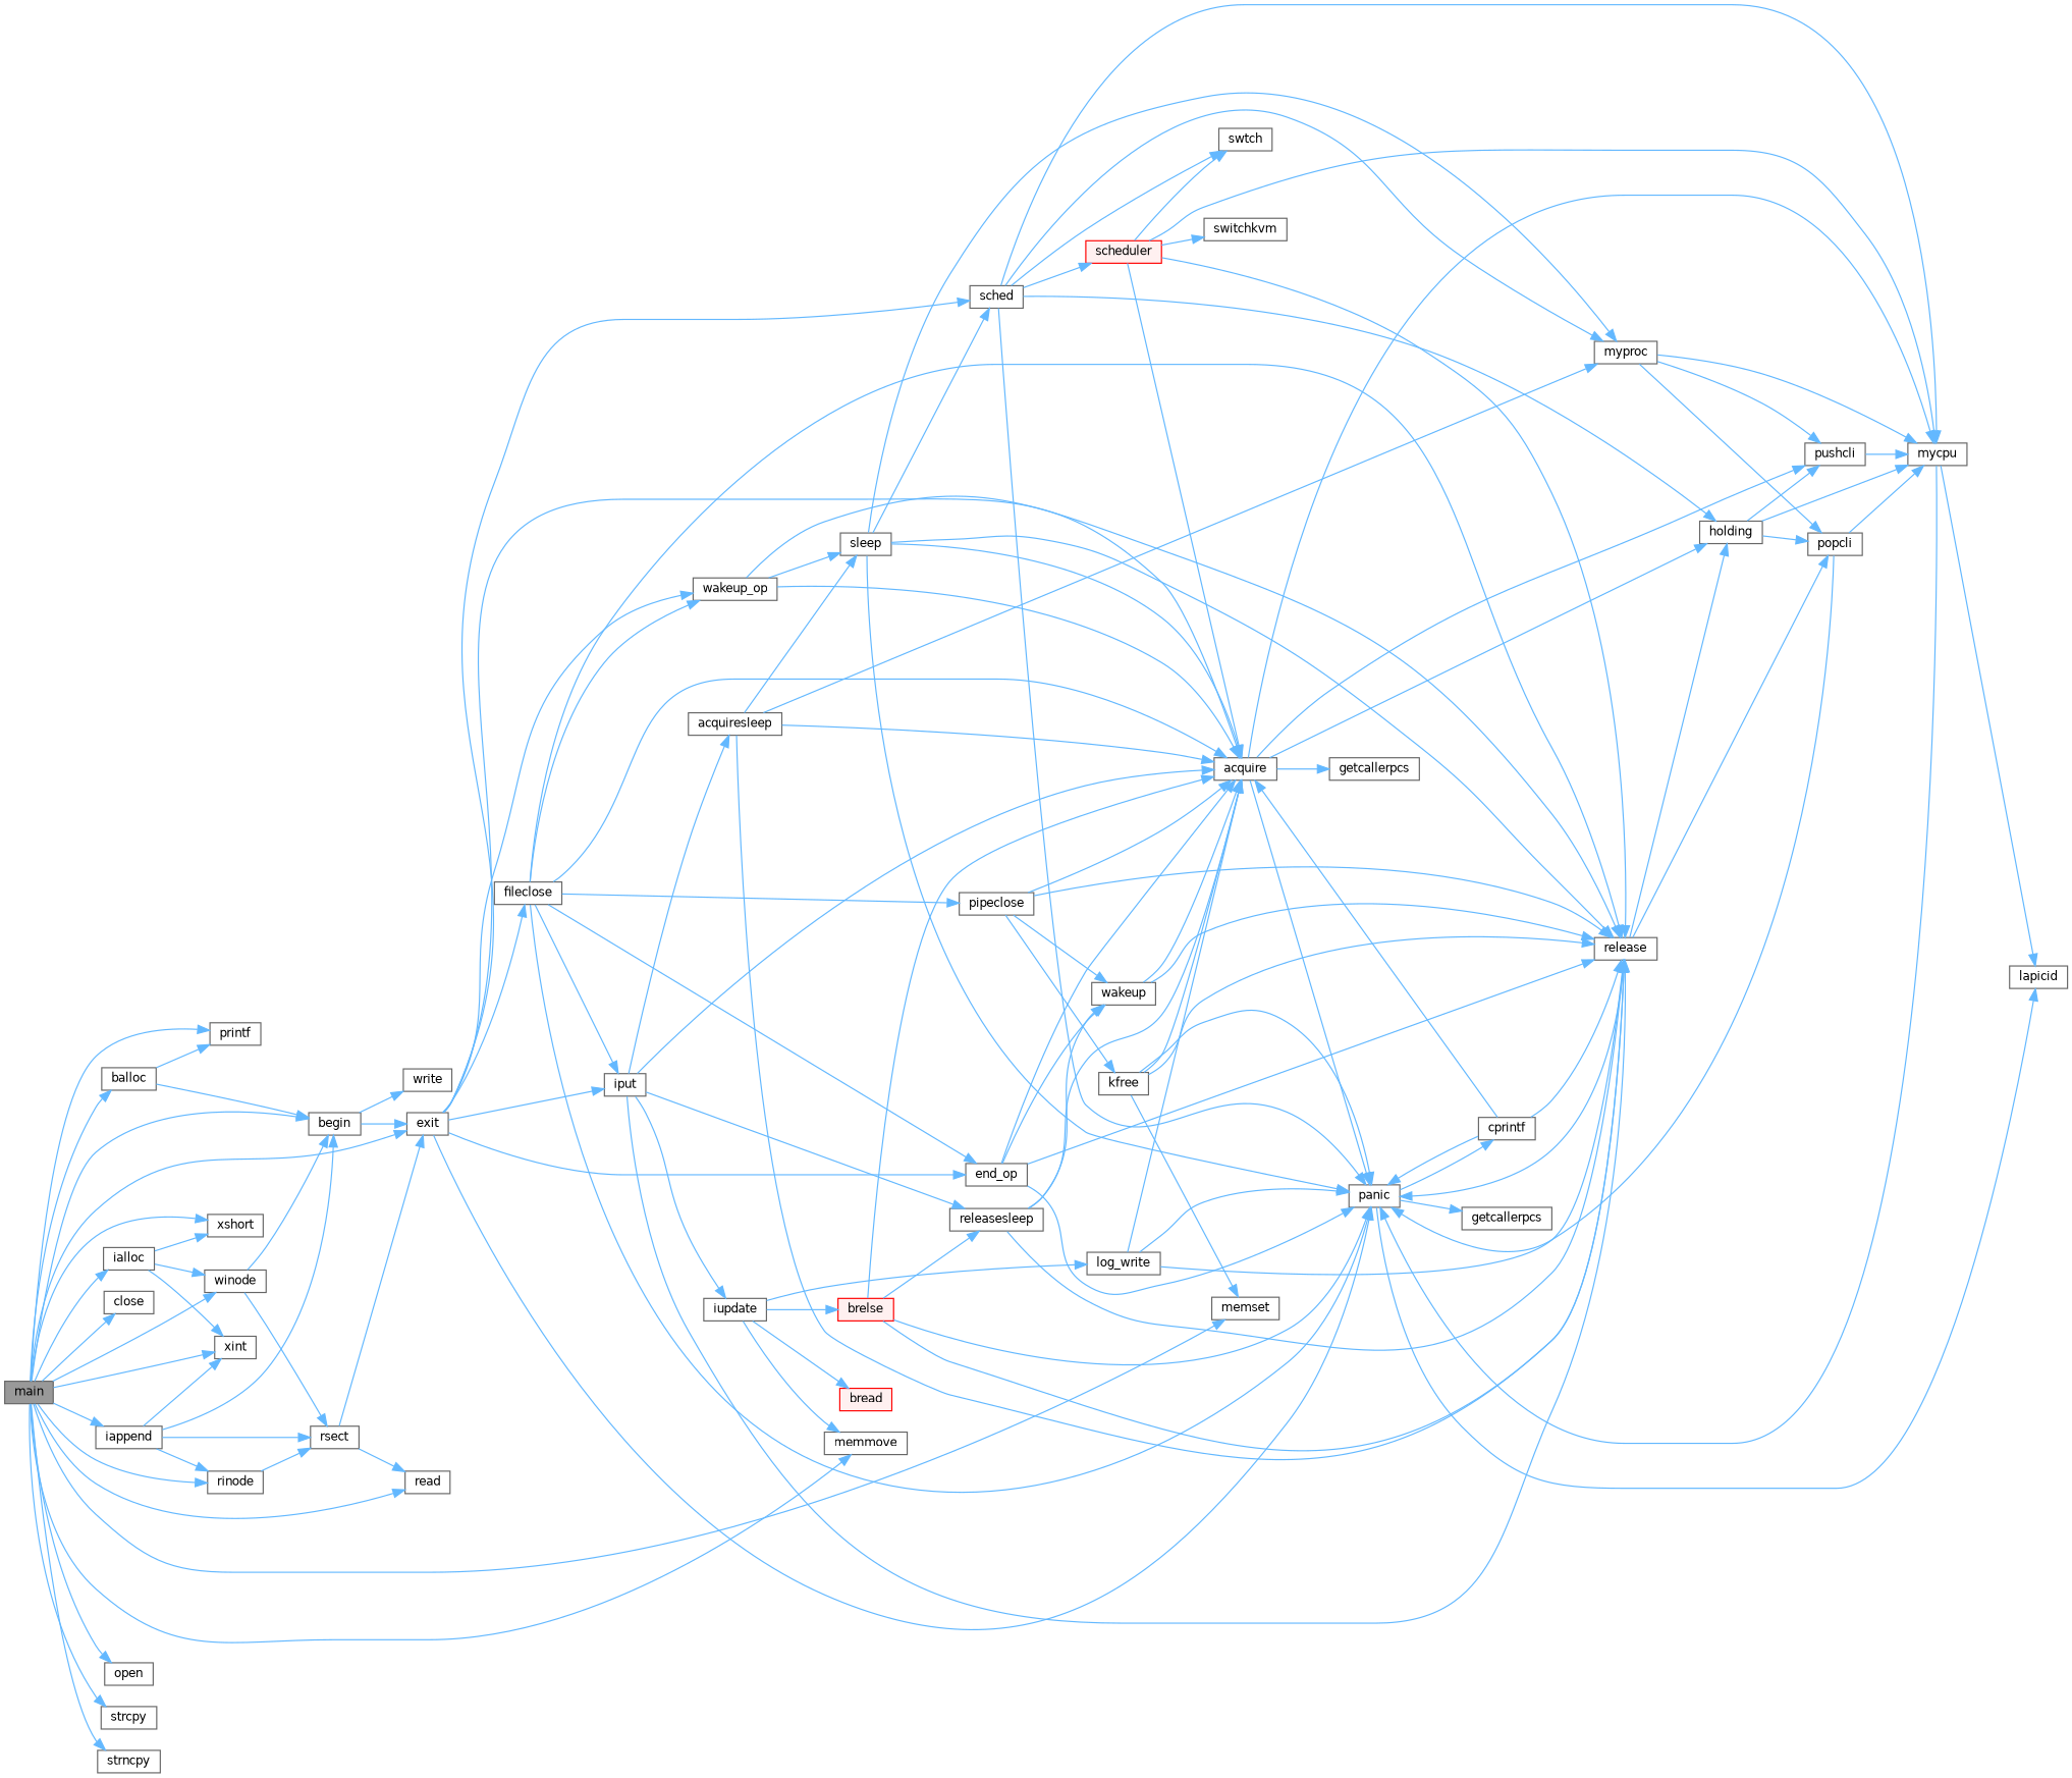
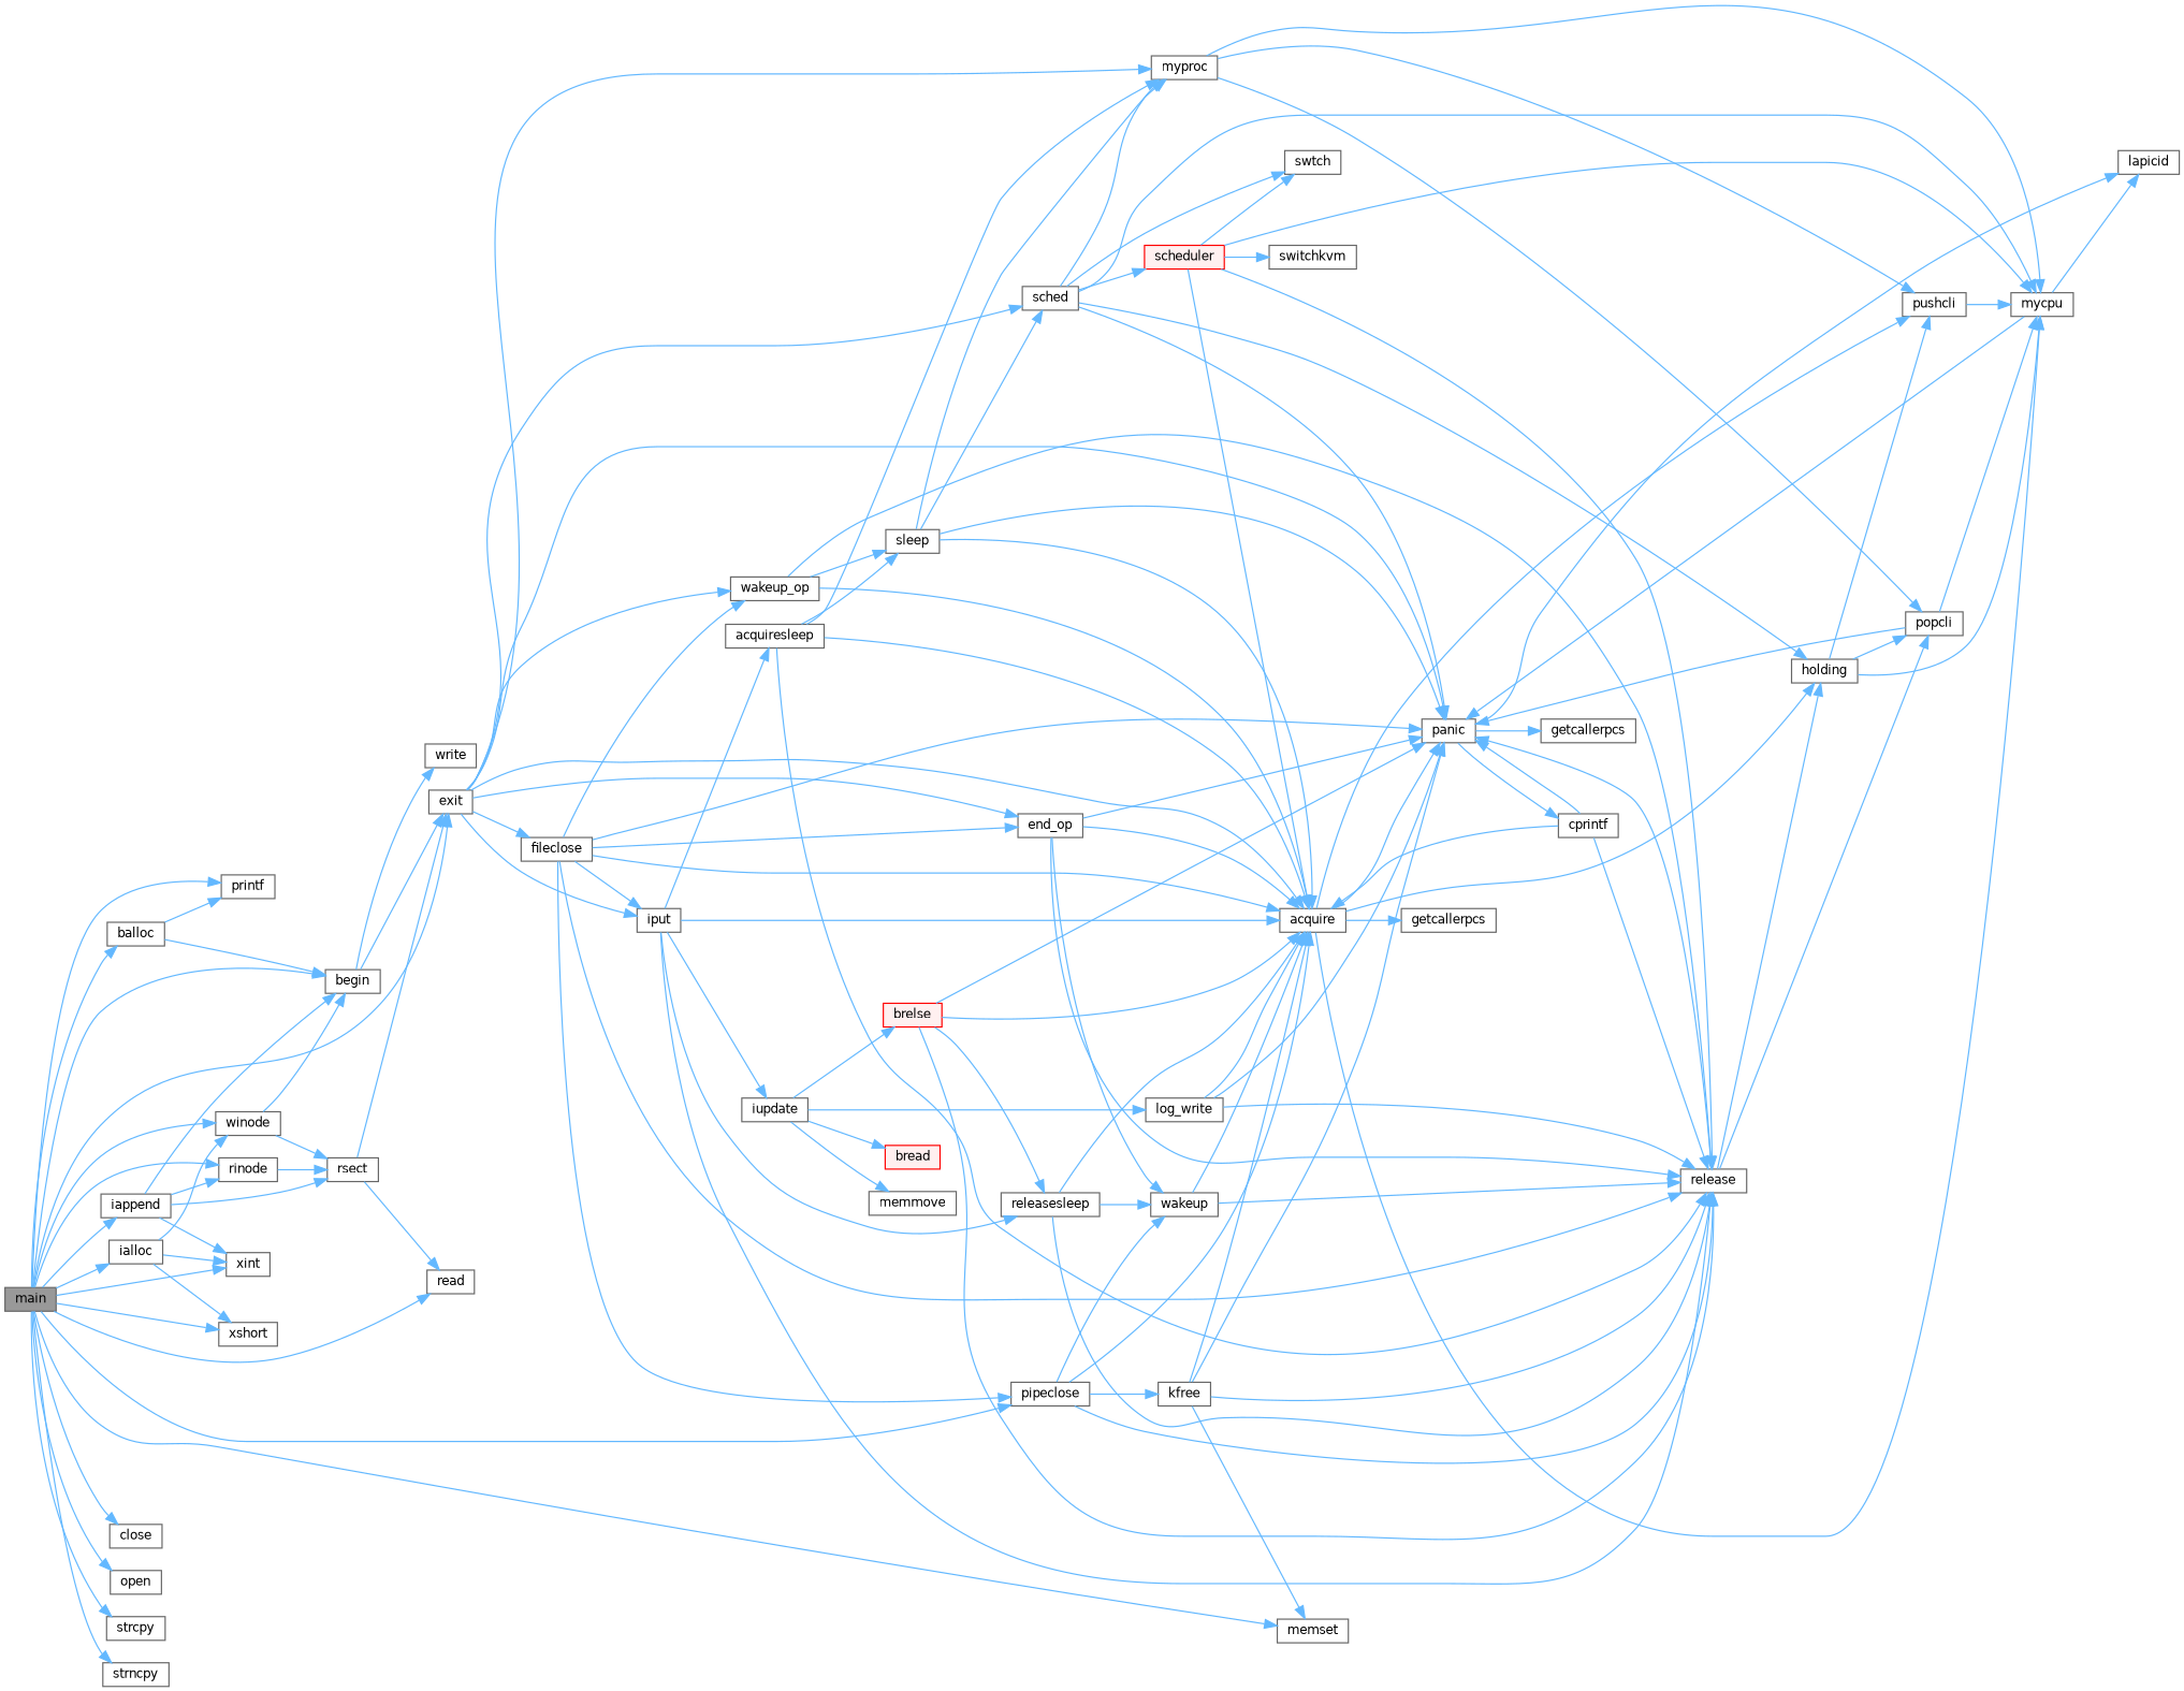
  digraph {
    rankdir=LR
    node [color=grey40 fillcolor=white fontname=Helvetica fontsize=10 shape=box style=filled]
    edge [color=steelblue1 fontname=Helvetica fontsize=10 labelfontname=Helvetica labelfontsize=10 style=solid]
    n1 [color=gray40 fillcolor=grey60 fontcolor=black height=0.2 label=main width=0.4]
    n2 [height=0.2 label=balloc width=0.4]
    n3 [height=0.2 label=printf width=0.4]
    n4 [height=0.2 label=begin width=0.4]
    n5 [height=0.2 label=exit width=0.4]
    n6 [height=0.2 label=memmove width=0.4]
    n7 [height=0.2 label=memset width=0.4]
    n8 [height=0.2 label=close width=0.4]
    n9 [height=0.2 label=ialloc width=0.4]
    n10 [height=0.2 label=winode width=0.4]
    n11 [height=0.2 label=read width=0.4]
    n12 [height=0.2 label=xint width=0.4]
    n13 [height=0.2 label=xshort width=0.4]
    n14 [height=0.2 label=iappend width=0.4]
    n15 [height=0.2 label=rinode width=0.4]
    n16 [height=0.2 label=open width=0.4]
    n17 [height=0.2 label=strcpy width=0.4]
    n18 [height=0.2 label=strncpy width=0.4]
    n19 [height=0.2 label=write width=0.4]
    n20 [height=0.2 label=acquire width=0.4]
    n21 [height=0.2 label=panic width=0.4]
    n22 [height=0.2 label=wakeup_op width=0.4]
    n23 [height=0.2 label=myproc width=0.4]
    n24 [height=0.2 label=sched width=0.4]
    n25 [height=0.2 label=end_op width=0.4]
    n26 [height=0.2 label=fileclose width=0.4]
    n27 [height=0.2 label=iput width=0.4]
    n28 [height=0.2 label=rsect width=0.4]
    n29 [height=0.2 label=getcallerpcs width=0.4]
    n30 [height=0.2 label=holding width=0.4]
    n31 [height=0.2 label=mycpu width=0.4]
    n32 [height=0.2 label=pushcli width=0.4]
    n33 [height=0.2 label=lapicid width=0.4]
    n34 [height=0.2 label=cprintf width=0.4]
    n35 [height=0.2 label=getcallerpcs width=0.4]
    n36 [height=0.2 label=release width=0.4]
    n37 [height=0.2 label=sleep width=0.4]
    n38 [height=0.2 label=popcli width=0.4]
    n39 [color=red fillcolor="#FFF0F0" height=0.2 label=scheduler width=0.4]
    n40 [height=0.2 label=swtch width=0.4]
    n41 [height=0.2 label=wakeup width=0.4]
    n42 [height=0.2 label=pipeclose width=0.4]
    n43 [height=0.2 label=acquiresleep width=0.4]
    n44 [height=0.2 label=iupdate width=0.4]
    n45 [height=0.2 label=releasesleep width=0.4]
    n46 [height=0.2 label=switchkvm width=0.4]
    n47 [height=0.2 label=kfree width=0.4]
    n48 [color=red fillcolor="#FFF0F0" height=0.2 label=bread width=0.4]
    n49 [color=red fillcolor="#FFF0F0" height=0.2 label=brelse width=0.4]
    n50 [height=0.2 label=log_write width=0.4]
    n1 -> n2
    n1 -> n3
    n1 -> n4
    n1 -> n5
-   n1 -> n6
+   n1 -> n42
    n1 -> n7
    n1 -> n8
    n1 -> n9
    n1 -> n10
    n1 -> n11
    n1 -> n12
    n1 -> n13
    n1 -> n14
    n1 -> n15
    n1 -> n16
    n1 -> n17
    n1 -> n18
    n2 -> n3
    n2 -> n4
    n4 -> n5
    n4 -> n19
    n5 -> n20
    n5 -> n21
    n5 -> n22
+   n5 -> n23
    n5 -> n24
    n5 -> n25
    n5 -> n26
    n5 -> n27
    n9 -> n10
    n9 -> n12
    n9 -> n13
    n10 -> n4
    n10 -> n28
    n14 -> n4
    n14 -> n12
    n14 -> n15
    n14 -> n28
    n15 -> n28
    n20 -> n21
    n20 -> n29
    n20 -> n30
    n20 -> n31
    n20 -> n32
    n21 -> n33
    n21 -> n34
    n21 -> n35
    n22 -> n20
    n22 -> n36
    n22 -> n37
    n23 -> n31
    n23 -> n32
    n23 -> n38
    n24 -> n21
    n24 -> n23
    n24 -> n30
    n24 -> n31
    n24 -> n39
    n24 -> n40
    n25 -> n20
    n25 -> n21
    n25 -> n36
    n25 -> n41
    n26 -> n20
    n26 -> n21
    n26 -> n22
    n26 -> n25
    n26 -> n27
    n26 -> n36
    n26 -> n42
    n27 -> n20
    n27 -> n36
    n27 -> n43
    n27 -> n44
    n27 -> n45
    n28 -> n5
    n28 -> n11
    n30 -> n31
    n30 -> n32
    n30 -> n38
    n31 -> n21
    n31 -> n33
    n32 -> n31
    n34 -> n20
    n34 -> n21
    n34 -> n36
    n36 -> n21
    n36 -> n30
    n36 -> n38
    n37 -> n20
    n37 -> n21
    n37 -> n23
    n37 -> n24
-   n37 -> n36
    n38 -> n21
    n38 -> n31
    n39 -> n20
    n39 -> n31
    n39 -> n36
    n39 -> n40
    n39 -> n46
    n41 -> n20
    n41 -> n36
    n42 -> n20
    n42 -> n36
    n42 -> n41
    n42 -> n47
    n43 -> n20
    n43 -> n23
    n43 -> n36
    n43 -> n37
    n44 -> n6
    n44 -> n48
    n44 -> n49
    n44 -> n50
    n45 -> n20
    n45 -> n36
    n45 -> n41
    n47 -> n7
    n47 -> n20
    n47 -> n21
    n47 -> n36
    n49 -> n20
    n49 -> n21
    n49 -> n36
    n49 -> n45
    n50 -> n20
    n50 -> n21
    n50 -> n36
  }
